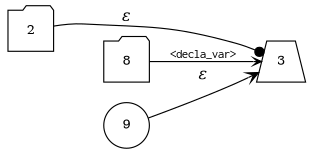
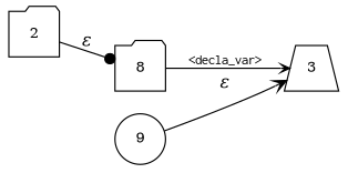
  digraph {
    rankdir=LR
    node [fixedsize=true fontsize=11 shape=folder peripheries=1]
    edge [arrowhead=vee fontname="Times-Italic"]
    n1 [label=3 shape=trapezium width=.6 peripheries=""]
    n2 [label=2 width=.55]
    n3 [label=8 width=.55]
    n4 [label=9 shape=circle width=.55]
-   n2 -> n1 [arrowhead=dot label="&epsilon;"]
+   n2 -> n3 [arrowhead=dot label="&epsilon;"]
    n3 -> n1 [arrowsize=.7 fontname=Courier fontsize=11 label="<decla_var>"]
    n4 -> n1 [label="&epsilon;"]
  }
